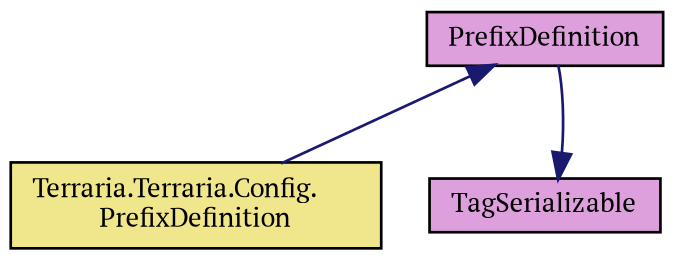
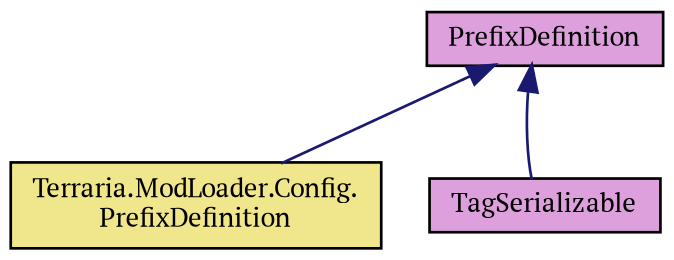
  digraph {
    fontname="PT Serif"
    node [color=black fillcolor=plum fontname="PT Serif" fontsize=10 shape=record style=filled]
    edge [color=midnightblue dir=back fontname="PT Serif" fontsize=10 labelfontname=Helvetica labelfontsize=10 style=solid]
-   n1 [fillcolor=khaki fontcolor=black height=0.2 label="Terraria.Terraria.Config.\lPrefixDefinition" width=0.4]
+   n1 [fillcolor=khaki fontcolor=black height=0.2 label="Terraria.ModLoader.Config.\lPrefixDefinition" width=0.4]
    n2 [height=0.2 label=PrefixDefinition width=0.4]
    n3 [height=0.2 label=TagSerializable width=0.4]
    n2 -> n1
-   n3 -> n2
+   n2 -> n3
  }
